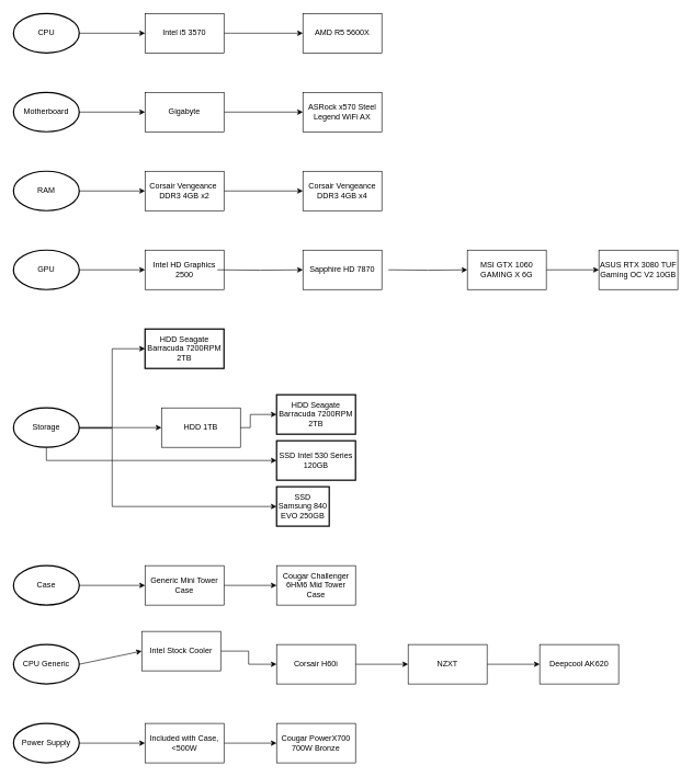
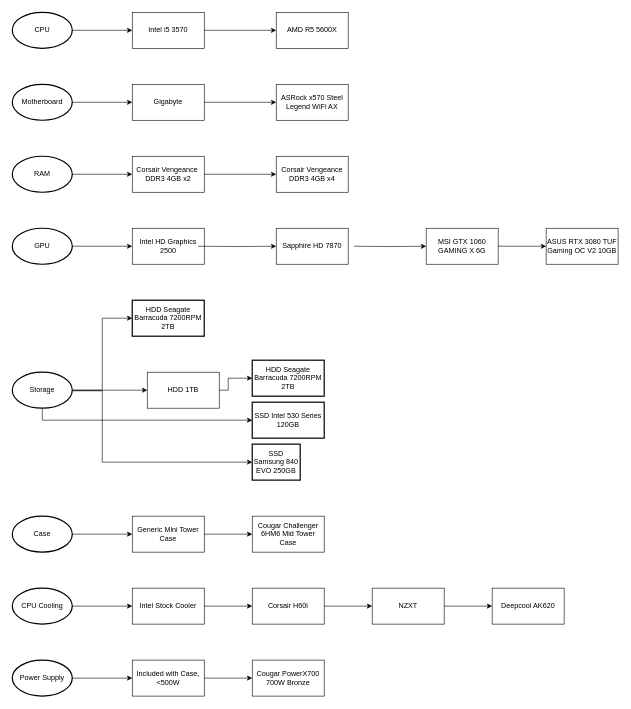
  <mxCell id="0" />
  <mxCell id="1" parent="0" />
  <mxCell id="2" value="CPU" style="strokeWidth=2;html=1;shape=mxgraph.flowchart.start_1;whiteSpace=wrap;" vertex="1" parent="1"><mxGeometry y="20" width="100" height="60" as="geometry" x="20" /></mxCell>
  <mxCell id="3" value="" style="edgeStyle=orthogonalEdgeStyle;rounded=0;orthogonalLoop=1;jettySize=auto;html=1;" edge="1" parent="1" source="4" target="37"><mxGeometry relative="1" as="geometry" /></mxCell>
  <mxCell id="4" value="Intel i5 3570" style="rounded=0;whiteSpace=wrap;html=1;" vertex="1" parent="1"><mxGeometry x="220" y="20" width="120" height="60" as="geometry" /></mxCell>
  <mxCell id="5" value="" style="endArrow=classic;html=1;rounded=0;exitX=1;exitY=0.5;exitDx=0;exitDy=0;exitPerimeter=0;entryX=0;entryY=0.5;entryDx=0;entryDy=0;" edge="1" parent="1" source="2" target="4"><mxGeometry width="50" height="50" relative="1" as="geometry"><mxPoint x="420" y="260" as="sourcePoint" /><mxPoint x="470" y="210" as="targetPoint" /></mxGeometry></mxCell>
  <mxCell id="6" value="Motherboard" style="strokeWidth=2;html=1;shape=mxgraph.flowchart.start_1;whiteSpace=wrap;" vertex="1" parent="1"><mxGeometry y="140" width="100" height="60" as="geometry" x="20" /></mxCell>
  <mxCell id="7" value="" style="edgeStyle=orthogonalEdgeStyle;rounded=0;orthogonalLoop=1;jettySize=auto;html=1;" edge="1" parent="1" source="8" target="36"><mxGeometry relative="1" as="geometry" /></mxCell>
  <mxCell id="8" value="Gigabyte" style="rounded=0;whiteSpace=wrap;html=1;" vertex="1" parent="1"><mxGeometry x="220" y="140" width="120" height="60" as="geometry" /></mxCell>
  <mxCell id="9" value="" style="endArrow=classic;html=1;rounded=0;exitX=1;exitY=0.5;exitDx=0;exitDy=0;exitPerimeter=0;entryX=0;entryY=0.5;entryDx=0;entryDy=0;" edge="1" parent="1" source="6" target="8"><mxGeometry width="50" height="50" relative="1" as="geometry"><mxPoint x="420" y="380" as="sourcePoint" /><mxPoint x="470" y="330" as="targetPoint" /></mxGeometry></mxCell>
  <mxCell id="10" value="RAM" style="strokeWidth=2;html=1;shape=mxgraph.flowchart.start_1;whiteSpace=wrap;" vertex="1" parent="1"><mxGeometry y="260" width="100" height="60" as="geometry" x="20" /></mxCell>
  <mxCell id="11" value="" style="edgeStyle=orthogonalEdgeStyle;rounded=0;orthogonalLoop=1;jettySize=auto;html=1;" edge="1" parent="1" source="12" target="38"><mxGeometry relative="1" as="geometry" /></mxCell>
  <mxCell id="12" value="Corsair Vengeance&amp;nbsp; DDR3 4GB x2" style="rounded=0;whiteSpace=wrap;html=1;" vertex="1" parent="1"><mxGeometry x="220" y="260" width="120" height="60" as="geometry" /></mxCell>
  <mxCell id="13" value="" style="endArrow=classic;html=1;rounded=0;exitX=1;exitY=0.5;exitDx=0;exitDy=0;exitPerimeter=0;entryX=0;entryY=0.5;entryDx=0;entryDy=0;" edge="1" parent="1" source="10" target="12"><mxGeometry width="50" height="50" relative="1" as="geometry"><mxPoint x="420" y="500" as="sourcePoint" /><mxPoint x="470" y="450" as="targetPoint" /></mxGeometry></mxCell>
  <mxCell id="14" value="GPU" style="strokeWidth=2;html=1;shape=mxgraph.flowchart.start_1;whiteSpace=wrap;" vertex="1" parent="1"><mxGeometry y="380" width="100" height="60" as="geometry" x="20" /></mxCell>
  <mxCell id="15" value="" style="edgeStyle=orthogonalEdgeStyle;rounded=0;orthogonalLoop=1;jettySize=auto;html=1;" edge="1" parent="1" target="40"><mxGeometry relative="1" as="geometry"><mxPoint x="590" y="410" as="sourcePoint" /></mxGeometry></mxCell>
  <mxCell id="16" value="Intel HD Graphics 2500" style="rounded=0;whiteSpace=wrap;html=1;" vertex="1" parent="1"><mxGeometry x="220" y="380" width="120" height="60" as="geometry" /></mxCell>
  <mxCell id="17" value="" style="endArrow=classic;html=1;rounded=0;exitX=1;exitY=0.5;exitDx=0;exitDy=0;exitPerimeter=0;entryX=0;entryY=0.5;entryDx=0;entryDy=0;" edge="1" parent="1" source="14" target="16"><mxGeometry width="50" height="50" relative="1" as="geometry"><mxPoint x="420" y="620" as="sourcePoint" /><mxPoint x="470" y="570" as="targetPoint" /></mxGeometry></mxCell>
  <mxCell id="18" value="" style="edgeStyle=orthogonalEdgeStyle;rounded=0;orthogonalLoop=1;jettySize=auto;html=1;" edge="1" parent="1" source="21" target="49"><mxGeometry relative="1" as="geometry"><Array as="points"><mxPoint x="170" y="650" /><mxPoint x="170" y="530" /></Array></mxGeometry></mxCell>
  <mxCell id="19" value="" style="edgeStyle=orthogonalEdgeStyle;rounded=0;orthogonalLoop=1;jettySize=auto;html=1;" edge="1" parent="1" target="50"><mxGeometry relative="1" as="geometry"><mxPoint x="120" y="649.999" as="sourcePoint" /><Array as="points"><mxPoint x="170" y="651" /><mxPoint x="170" y="770" /></Array></mxGeometry></mxCell>
  <mxCell id="20" style="edgeStyle=orthogonalEdgeStyle;rounded=0;orthogonalLoop=1;jettySize=auto;html=1;" edge="1" parent="1" source="21" target="51"><mxGeometry relative="1" as="geometry"><mxPoint x="410" y="700" as="targetPoint" /><Array as="points"><mxPoint x="70" y="700" /></Array></mxGeometry></mxCell>
  <mxCell id="21" value="Storage" style="strokeWidth=2;html=1;shape=mxgraph.flowchart.start_1;whiteSpace=wrap;" vertex="1" parent="1"><mxGeometry y="620" width="100" height="60" as="geometry" x="20" /></mxCell>
  <mxCell id="22" value="HDD 1TB" style="rounded=0;whiteSpace=wrap;html=1;" vertex="1" parent="1"><mxGeometry x="245" y="620" width="120" height="60" as="geometry" /></mxCell>
  <mxCell id="23" value="" style="endArrow=classic;html=1;rounded=0;exitX=1;exitY=0.5;exitDx=0;exitDy=0;exitPerimeter=0;entryX=0;entryY=0.5;entryDx=0;entryDy=0;" edge="1" parent="1" source="21" target="22"><mxGeometry width="50" height="50" relative="1" as="geometry"><mxPoint x="420" y="860" as="sourcePoint" /><mxPoint x="470" y="810" as="targetPoint" /></mxGeometry></mxCell>
  <mxCell id="24" value="Case" style="strokeWidth=2;html=1;shape=mxgraph.flowchart.start_1;whiteSpace=wrap;" vertex="1" parent="1"><mxGeometry y="860" width="100" height="60" as="geometry" x="20" /></mxCell>
  <mxCell id="25" value="" style="edgeStyle=orthogonalEdgeStyle;rounded=0;orthogonalLoop=1;jettySize=auto;html=1;" edge="1" parent="1" source="26" target="42"><mxGeometry relative="1" as="geometry" /></mxCell>
  <mxCell id="26" value="Generic Mini Tower Case" style="rounded=0;whiteSpace=wrap;html=1;" vertex="1" parent="1"><mxGeometry x="220" y="860" width="120" height="60" as="geometry" /></mxCell>
  <mxCell id="27" value="" style="endArrow=classic;html=1;rounded=0;exitX=1;exitY=0.5;exitDx=0;exitDy=0;exitPerimeter=0;entryX=0;entryY=0.5;entryDx=0;entryDy=0;" edge="1" parent="1" source="24" target="26"><mxGeometry width="50" height="50" relative="1" as="geometry"><mxPoint x="420" y="1100" as="sourcePoint" /><mxPoint x="470" y="1050" as="targetPoint" /></mxGeometry></mxCell>
- <mxCell id="28" value="CPU Generic" style="strokeWidth=2;html=1;shape=mxgraph.flowchart.start_1;whiteSpace=wrap;" vertex="1" parent="1"><mxGeometry y="980" width="100" height="60" as="geometry" x="20" /></mxCell>
+ <mxCell id="28" value="CPU Cooling" style="strokeWidth=2;html=1;shape=mxgraph.flowchart.start_1;whiteSpace=wrap;" vertex="1" parent="1"><mxGeometry y="980" width="100" height="60" as="geometry" x="20" /></mxCell>
  <mxCell id="29" value="" style="edgeStyle=orthogonalEdgeStyle;rounded=0;orthogonalLoop=1;jettySize=auto;html=1;" edge="1" parent="1" source="30" target="44"><mxGeometry relative="1" as="geometry" /></mxCell>
- <mxCell id="30" value="Intel Stock Cooler" style="rounded=0;whiteSpace=wrap;html=1;" vertex="1" parent="1"><mxGeometry x="215" y="960" width="120" height="60" as="geometry" /></mxCell>
+ <mxCell id="30" value="Intel Stock Cooler" style="rounded=0;whiteSpace=wrap;html=1;" vertex="1" parent="1"><mxGeometry x="220" y="980" width="120" height="60" as="geometry" /></mxCell>
  <mxCell id="31" value="" style="endArrow=classic;html=1;rounded=0;exitX=1;exitY=0.5;exitDx=0;exitDy=0;exitPerimeter=0;entryX=0;entryY=0.5;entryDx=0;entryDy=0;" edge="1" parent="1" source="28" target="30"><mxGeometry width="50" height="50" relative="1" as="geometry"><mxPoint x="420" y="1220" as="sourcePoint" /><mxPoint x="470" y="1170" as="targetPoint" /></mxGeometry></mxCell>
  <mxCell id="32" value="Power Supply" style="strokeWidth=2;html=1;shape=mxgraph.flowchart.start_1;whiteSpace=wrap;" vertex="1" parent="1"><mxGeometry y="1100" width="100" height="60" as="geometry" x="20" /></mxCell>
  <mxCell id="33" value="" style="edgeStyle=orthogonalEdgeStyle;rounded=0;orthogonalLoop=1;jettySize=auto;html=1;" edge="1" parent="1" source="34" target="48"><mxGeometry relative="1" as="geometry" /></mxCell>
  <mxCell id="34" value="Included with Case, &amp;lt;500W" style="rounded=0;whiteSpace=wrap;html=1;" vertex="1" parent="1"><mxGeometry x="220" y="1100" width="120" height="60" as="geometry" /></mxCell>
  <mxCell id="35" value="" style="endArrow=classic;html=1;rounded=0;exitX=1;exitY=0.5;exitDx=0;exitDy=0;exitPerimeter=0;entryX=0;entryY=0.5;entryDx=0;entryDy=0;" edge="1" parent="1" source="32" target="34"><mxGeometry width="50" height="50" relative="1" as="geometry"><mxPoint x="420" y="1340" as="sourcePoint" /><mxPoint x="470" y="1290" as="targetPoint" /></mxGeometry></mxCell>
  <mxCell id="36" value="ASRock x570 Steel Legend WiFi AX" style="rounded=0;whiteSpace=wrap;html=1;" vertex="1" parent="1"><mxGeometry x="460" y="140" width="120" height="60" as="geometry" /></mxCell>
  <mxCell id="37" value="AMD R5 5600X" style="rounded=0;whiteSpace=wrap;html=1;" vertex="1" parent="1"><mxGeometry x="460" y="20" width="120" height="60" as="geometry" /></mxCell>
  <mxCell id="38" value="Corsair Vengeance DDR3 4GB x4" style="rounded=0;whiteSpace=wrap;html=1;" vertex="1" parent="1"><mxGeometry x="460" y="260" width="120" height="60" as="geometry" /></mxCell>
  <mxCell id="39" value="" style="edgeStyle=orthogonalEdgeStyle;rounded=0;orthogonalLoop=1;jettySize=auto;html=1;" edge="1" parent="1" source="40" target="41"><mxGeometry relative="1" as="geometry" /></mxCell>
  <mxCell id="40" value="MSI GTX 1060 GAMING X 6G" style="rounded=0;whiteSpace=wrap;html=1;" vertex="1" parent="1"><mxGeometry x="710" y="380" width="120" height="60" as="geometry" /></mxCell>
  <mxCell id="41" value="ASUS RTX 3080 TUF Gaming OC V2 10GB" style="rounded=0;whiteSpace=wrap;html=1;" vertex="1" parent="1"><mxGeometry x="910" y="380" width="120" height="60" as="geometry" /></mxCell>
  <mxCell id="42" value="Cougar Challenger 6HM6 Mid Tower Case" style="rounded=0;whiteSpace=wrap;html=1;" vertex="1" parent="1"><mxGeometry x="420" y="860" width="120" height="60" as="geometry" /></mxCell>
  <mxCell id="43" value="" style="edgeStyle=orthogonalEdgeStyle;rounded=0;orthogonalLoop=1;jettySize=auto;html=1;" edge="1" parent="1" source="44" target="46"><mxGeometry relative="1" as="geometry" /></mxCell>
  <mxCell id="44" value="Corsair H60i" style="rounded=0;whiteSpace=wrap;html=1;" vertex="1" parent="1"><mxGeometry x="420" y="980" width="120" height="60" as="geometry" /></mxCell>
  <mxCell id="45" value="" style="edgeStyle=orthogonalEdgeStyle;rounded=0;orthogonalLoop=1;jettySize=auto;html=1;" edge="1" parent="1" source="46" target="47"><mxGeometry relative="1" as="geometry" /></mxCell>
  <mxCell id="46" value="NZXT" style="rounded=0;whiteSpace=wrap;html=1;" vertex="1" parent="1"><mxGeometry x="620" y="980" width="120" height="60" as="geometry" /></mxCell>
  <mxCell id="47" value="Deepcool AK620" style="rounded=0;whiteSpace=wrap;html=1;" vertex="1" parent="1"><mxGeometry x="820" y="980" width="120" height="60" as="geometry" /></mxCell>
  <mxCell id="48" value="Cougar PowerX700 700W Bronze" style="rounded=0;whiteSpace=wrap;html=1;" vertex="1" parent="1"><mxGeometry x="420" y="1100" width="120" height="60" as="geometry" /></mxCell>
  <mxCell id="49" value="HDD Seagate Barracuda 7200RPM 2TB" style="whiteSpace=wrap;html=1;strokeWidth=2;" vertex="1" parent="1"><mxGeometry x="220" y="500" width="120" height="60" as="geometry" /></mxCell>
  <mxCell id="50" value="SSD Samsung 840 EVO 250GB" style="whiteSpace=wrap;html=1;strokeWidth=2;" vertex="1" parent="1"><mxGeometry x="420" y="739.94" width="80" height="60" as="geometry" /></mxCell>
  <mxCell id="51" value="SSD Intel 530 Series 120GB" style="whiteSpace=wrap;html=1;strokeWidth=2;" vertex="1" parent="1"><mxGeometry x="420" y="670" width="120" height="60" as="geometry" /></mxCell>
  <mxCell id="52" value="" style="edgeStyle=orthogonalEdgeStyle;rounded=0;orthogonalLoop=1;jettySize=auto;html=1;exitX=1;exitY=0.5;exitDx=0;exitDy=0;entryX=0;entryY=0.5;entryDx=0;entryDy=0;" edge="1" parent="1" target="53" source="22"><mxGeometry relative="1" as="geometry"><mxPoint x="370" y="660" as="sourcePoint" /><Array as="points"><mxPoint x="380" y="650" /><mxPoint x="380" y="630" /></Array><mxPoint x="400" y="600" as="targetPoint" /></mxGeometry></mxCell>
  <mxCell id="53" value="HDD Seagate Barracuda 7200RPM 2TB" style="whiteSpace=wrap;html=1;strokeWidth=2;" vertex="1" parent="1"><mxGeometry x="420" y="600" width="120" height="60" as="geometry" /></mxCell>
  <mxCell id="54" value="" style="edgeStyle=orthogonalEdgeStyle;rounded=0;orthogonalLoop=1;jettySize=auto;html=1;exitX=1;exitY=0.5;exitDx=0;exitDy=0;" edge="1" parent="1" target="55"><mxGeometry relative="1" as="geometry"><mxPoint x="330" y="410" as="sourcePoint" /></mxGeometry></mxCell>
  <mxCell id="55" value="Sapphire HD 7870" style="rounded=0;whiteSpace=wrap;html=1;" vertex="1" parent="1"><mxGeometry x="460" y="380" width="120" height="60" as="geometry" /></mxCell>
